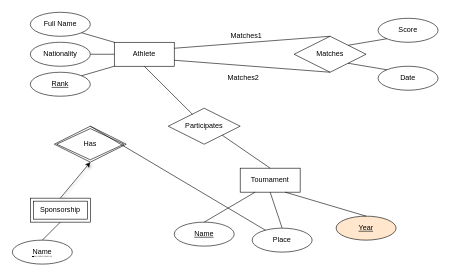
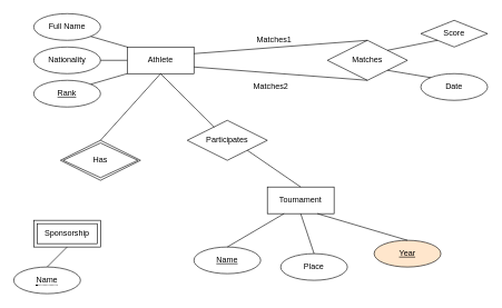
  <mxCell id="0" />
  <mxCell id="1" parent="0" />
  <mxCell id="2" value="Athlete" style="whiteSpace=wrap;html=1;align=center;" parent="1" vertex="1"><mxGeometry x="190" y="70" width="100" height="40" as="geometry" /></mxCell>
  <mxCell id="3" value="Tournament" style="whiteSpace=wrap;html=1;align=center;" parent="1" vertex="1"><mxGeometry x="400" y="280" width="100" height="40" as="geometry" /></mxCell>
  <mxCell id="4" value="&lt;u&gt;Year&lt;/u&gt;" style="ellipse;whiteSpace=wrap;html=1;align=center;fillColor=#ffe6cc;" parent="1" vertex="1"><mxGeometry x="560" y="360" width="100" height="40" as="geometry" /></mxCell>
  <mxCell id="5" value="Place" style="ellipse;whiteSpace=wrap;html=1;align=center;" parent="1" vertex="1"><mxGeometry x="420" y="380" width="100" height="40" as="geometry" /></mxCell>
  <mxCell id="6" value="&lt;u&gt;Name&lt;/u&gt;" style="ellipse;whiteSpace=wrap;html=1;align=center;" parent="1" vertex="1"><mxGeometry x="290" y="370" width="100" height="40" as="geometry" /></mxCell>
  <mxCell id="7" value="" style="endArrow=none;html=1;rounded=0;exitX=0.5;exitY=0;exitDx=0;exitDy=0;entryX=0.25;entryY=1;entryDx=0;entryDy=0;" parent="1" source="6" target="3" edge="1"><mxGeometry relative="1" as="geometry"><mxPoint x="390" y="240" as="sourcePoint" /><mxPoint x="380" y="260" as="targetPoint" /></mxGeometry></mxCell>
  <mxCell id="8" value="" style="endArrow=none;html=1;rounded=0;entryX=0.5;entryY=0;entryDx=0;entryDy=0;exitX=0.5;exitY=1;exitDx=0;exitDy=0;" parent="1" source="3" target="5" edge="1"><mxGeometry relative="1" as="geometry"><mxPoint x="390" y="240" as="sourcePoint" /><mxPoint x="550" y="240" as="targetPoint" /></mxGeometry></mxCell>
  <mxCell id="9" value="" style="endArrow=none;html=1;rounded=0;entryX=0.5;entryY=0;entryDx=0;entryDy=0;exitX=0.75;exitY=1;exitDx=0;exitDy=0;" parent="1" source="3" target="4" edge="1"><mxGeometry relative="1" as="geometry"><mxPoint x="390" y="240" as="sourcePoint" /><mxPoint x="550" y="240" as="targetPoint" /></mxGeometry></mxCell>
  <mxCell id="10" value="Full Name" style="ellipse;whiteSpace=wrap;html=1;align=center;" parent="1" vertex="1"><mxGeometry x="50" y="20" width="100" height="40" as="geometry" /></mxCell>
  <mxCell id="11" value="Nationality" style="ellipse;whiteSpace=wrap;html=1;align=center;" parent="1" vertex="1"><mxGeometry x="50" y="70" width="100" height="40" as="geometry" /></mxCell>
  <mxCell id="12" value="" style="endArrow=none;html=1;rounded=0;entryX=1;entryY=0.5;entryDx=0;entryDy=0;exitX=0;exitY=0.5;exitDx=0;exitDy=0;" parent="1" source="2" target="11" edge="1"><mxGeometry relative="1" as="geometry"><mxPoint x="390" y="240" as="sourcePoint" /><mxPoint x="550" y="240" as="targetPoint" /></mxGeometry></mxCell>
  <mxCell id="13" value="" style="endArrow=none;html=1;rounded=0;entryX=1;entryY=1;entryDx=0;entryDy=0;exitX=0;exitY=0;exitDx=0;exitDy=0;" parent="1" source="2" target="10" edge="1"><mxGeometry relative="1" as="geometry"><mxPoint x="240" y="70" as="sourcePoint" /><mxPoint x="550" y="240" as="targetPoint" /></mxGeometry></mxCell>
  <mxCell id="14" value="&lt;u&gt;Rank&lt;/u&gt;" style="ellipse;whiteSpace=wrap;html=1;align=center;" parent="1" vertex="1"><mxGeometry x="50" y="120" width="100" height="40" as="geometry" /></mxCell>
  <mxCell id="15" value="" style="endArrow=none;html=1;rounded=0;entryX=0;entryY=1;entryDx=0;entryDy=0;exitX=1;exitY=0;exitDx=0;exitDy=0;" parent="1" source="14" target="2" edge="1"><mxGeometry relative="1" as="geometry"><mxPoint x="390" y="240" as="sourcePoint" /><mxPoint x="550" y="240" as="targetPoint" /></mxGeometry></mxCell>
  <mxCell id="16" value="Matches" style="shape=rhombus;perimeter=rhombusPerimeter;whiteSpace=wrap;html=1;align=center;" vertex="1" parent="1"><mxGeometry x="490" y="60" width="120" height="60" as="geometry" /></mxCell>
  <mxCell id="17" value="" style="endArrow=none;html=1;rounded=0;entryX=0.5;entryY=0;entryDx=0;entryDy=0;exitX=1;exitY=0.25;exitDx=0;exitDy=0;" edge="1" parent="1" source="2" target="16"><mxGeometry relative="1" as="geometry"><mxPoint x="315" y="80" as="sourcePoint" /><mxPoint x="475" y="80" as="targetPoint" /></mxGeometry></mxCell>
  <mxCell id="18" value="Matches1" style="text;html=1;resizable=0;autosize=1;align=center;verticalAlign=middle;points=[];fillColor=none;strokeColor=none;rounded=0;" vertex="1" parent="1"><mxGeometry x="375" y="50" width="70" height="20" as="geometry" /></mxCell>
  <mxCell id="19" value="" style="endArrow=none;html=1;rounded=0;entryX=0.5;entryY=1;entryDx=0;entryDy=0;exitX=1;exitY=0.75;exitDx=0;exitDy=0;" edge="1" parent="1" source="2" target="16"><mxGeometry relative="1" as="geometry"><mxPoint x="350" y="240" as="sourcePoint" /><mxPoint x="510" y="240" as="targetPoint" /></mxGeometry></mxCell>
  <mxCell id="20" value="Matches2" style="text;html=1;resizable=0;autosize=1;align=center;verticalAlign=middle;points=[];fillColor=none;strokeColor=none;rounded=0;" vertex="1" parent="1"><mxGeometry x="370" y="120" width="70" height="20" as="geometry" /></mxCell>
- <mxCell id="21" value="Score" style="ellipse;whiteSpace=wrap;html=1;align=center;" vertex="1" parent="1"><mxGeometry x="630" y="30" width="100" height="40" as="geometry" /></mxCell>
+ <mxCell id="21" value="Score" style="rhombus;whiteSpace=wrap;html=1;align=center;" vertex="1" parent="1"><mxGeometry x="630" y="30" width="100" height="40" as="geometry" /></mxCell>
  <mxCell id="22" value="Date" style="ellipse;whiteSpace=wrap;html=1;align=center;" vertex="1" parent="1"><mxGeometry x="630" y="110" width="100" height="40" as="geometry" /></mxCell>
  <mxCell id="23" value="" style="endArrow=none;html=1;rounded=0;exitX=1;exitY=1;exitDx=0;exitDy=0;entryX=0;entryY=0;entryDx=0;entryDy=0;" edge="1" parent="1" source="16" target="22"><mxGeometry relative="1" as="geometry"><mxPoint x="350" y="240" as="sourcePoint" /><mxPoint x="510" y="240" as="targetPoint" /></mxGeometry></mxCell>
  <mxCell id="24" value="" style="endArrow=none;html=1;rounded=0;entryX=0;entryY=1;entryDx=0;entryDy=0;exitX=1;exitY=0;exitDx=0;exitDy=0;" edge="1" parent="1" source="16" target="21"><mxGeometry relative="1" as="geometry"><mxPoint x="350" y="240" as="sourcePoint" /><mxPoint x="510" y="240" as="targetPoint" /></mxGeometry></mxCell>
  <mxCell id="25" value="Participates" style="shape=rhombus;perimeter=rhombusPerimeter;whiteSpace=wrap;html=1;align=center;" vertex="1" parent="1"><mxGeometry x="280" y="180" width="120" height="60" as="geometry" /></mxCell>
  <mxCell id="26" value="" style="endArrow=none;html=1;rounded=0;entryX=0.5;entryY=1;entryDx=0;entryDy=0;exitX=0.337;exitY=0.17;exitDx=0;exitDy=0;exitPerimeter=0;" edge="1" parent="1" source="25" target="2"><mxGeometry relative="1" as="geometry"><mxPoint x="350" y="240" as="sourcePoint" /><mxPoint x="510" y="240" as="targetPoint" /></mxGeometry></mxCell>
  <mxCell id="27" value="" style="endArrow=none;html=1;rounded=0;entryX=0.5;entryY=0;entryDx=0;entryDy=0;exitX=1;exitY=1;exitDx=0;exitDy=0;" edge="1" parent="1" source="25" target="3"><mxGeometry relative="1" as="geometry"><mxPoint x="350" y="240" as="sourcePoint" /><mxPoint x="510" y="240" as="targetPoint" /></mxGeometry></mxCell>
  <mxCell id="28" value="Sponsorship" style="shape=ext;margin=3;double=1;whiteSpace=wrap;html=1;align=center;" vertex="1" parent="1"><mxGeometry x="50" y="330" width="100" height="40" as="geometry" /></mxCell>
  <mxCell id="29" value="Has" style="shape=rhombus;double=1;perimeter=rhombusPerimeter;whiteSpace=wrap;html=1;align=center;" vertex="1" parent="1"><mxGeometry x="90" y="210" width="120" height="60" as="geometry" /></mxCell>
- <mxCell id="30" value="" style="endArrow=none;html=1;rounded=0;exitX=0.5;exitY=0;exitDx=0;exitDy=0;" edge="1" parent="1" source="29" target="5"><mxGeometry relative="1" as="geometry"><mxPoint x="350" y="210" as="sourcePoint" /><mxPoint x="510" y="210" as="targetPoint" /></mxGeometry></mxCell>
- <mxCell id="31" value="" style="endArrow=classic;html=1;shadow=1;exitX=0.5;exitY=0;exitDx=0;exitDy=0;entryX=0.5;entryY=1;entryDx=0;entryDy=0;" edge="1" parent="1" source="28" target="29"><mxGeometry width="50" height="50" relative="1" as="geometry"><mxPoint x="400" y="240" as="sourcePoint" /><mxPoint x="450" y="190" as="targetPoint" /></mxGeometry></mxCell>
+ <mxCell id="30" value="" style="endArrow=none;html=1;rounded=0;entryX=0.5;entryY=1;entryDx=0;entryDy=0;exitX=0.5;exitY=0;exitDx=0;exitDy=0;" edge="1" parent="1" source="29" target="2"><mxGeometry relative="1" as="geometry"><mxPoint x="350" y="210" as="sourcePoint" /><mxPoint x="510" y="210" as="targetPoint" /></mxGeometry></mxCell>
  <mxCell id="32" value="&lt;span style=&quot;border-bottom: 1px dotted&quot;&gt;Name&lt;/span&gt;" style="ellipse;whiteSpace=wrap;html=1;align=center;" vertex="1" parent="1"><mxGeometry x="20" y="400" width="100" height="40" as="geometry" /></mxCell>
  <mxCell id="33" value="" style="endArrow=none;html=1;rounded=0;shadow=0;entryX=0.5;entryY=0;entryDx=0;entryDy=0;exitX=0.5;exitY=1;exitDx=0;exitDy=0;" edge="1" parent="1" source="28" target="32"><mxGeometry relative="1" as="geometry"><mxPoint x="350" y="210" as="sourcePoint" /><mxPoint x="510" y="210" as="targetPoint" /></mxGeometry></mxCell>
